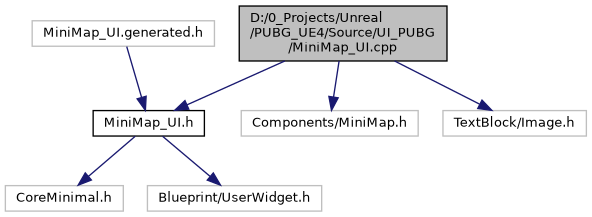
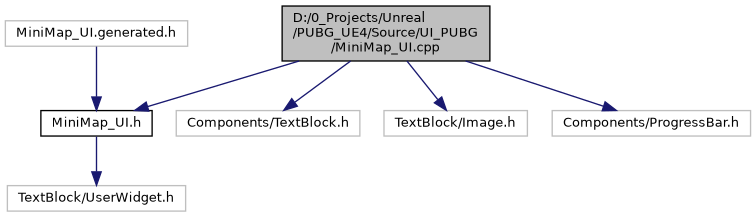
  digraph {
    node [color=grey75 fillcolor=white fontname=Helvetica fontsize=10 shape=record style=filled]
    edge [color=midnightblue fontname=Helvetica fontsize=10 labelfontname=Helvetica labelfontsize=10 style=solid]
    n1 [color=black fillcolor=grey75 fontcolor=black height=0.2 label="D:/0_Projects/Unreal\l/PUBG_UE4/Source/UI_PUBG\l/MiniMap_UI.cpp" width=0.4]
    n2 [color=black height=0.2 label="MiniMap_UI.h" width=0.4]
-   n3 [height=0.2 label="Components/MiniMap.h" width=0.4]
+   n3 [height=0.2 label="Components/TextBlock.h" width=0.4]
    n4 [height=0.2 label="TextBlock/Image.h" width=0.4]
-   n6 [height=0.2 label="CoreMinimal.h" width=0.4]
-   n7 [height=0.2 label="Blueprint/UserWidget.h" width=0.4]
+   n5 [height=0.2 label="Components/ProgressBar.h" width=0.4]
+   n7 [height=0.2 label="TextBlock/UserWidget.h" width=0.4]
    n8 [height=0.2 label="MiniMap_UI.generated.h" width=0.4]
    n1 -> n2
    n1 -> n3
    n1 -> n4
-   n2 -> n6
+   n1 -> n5
    n2 -> n7
    n8 -> n2
  }
